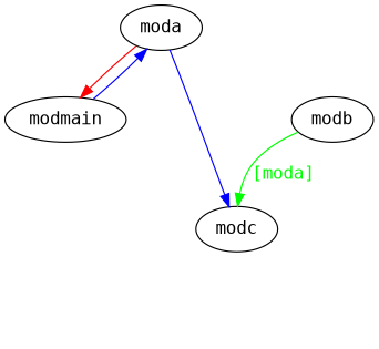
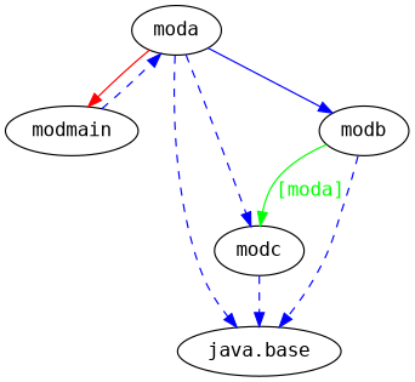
  digraph {
    node [fontname=Consolas shape=ellipse]
    edge [color="#0000ff" fontcolor="#0000ff" fontname=Consolas weight=16]
    n1 [label=modc]
+   n2 [label="java.base"]
    n3 [label=modb]
    n4 [label=modmain]
    n5 [label=moda]
+   n1 -> n2 [style=dashed]
    n3 -> n1 [color="#00ff00" fontcolor="#00ff00" label="[moda]" weight=4]
-   n4 -> n5 [weight=8]
-   n5 -> n1 [weight=8]
+   n3 -> n2 [style=dashed]
+   n4 -> n5 [weight=8 style=dashed]
+   n5 -> n1 [weight=8 style=dashed]
+   n5 -> n2 [style=dashed]
+   n5 -> n3 [weight=8]
    n5 -> n4 [color="#ff0000" fontcolor="#ff0000" weight=2]
  }
